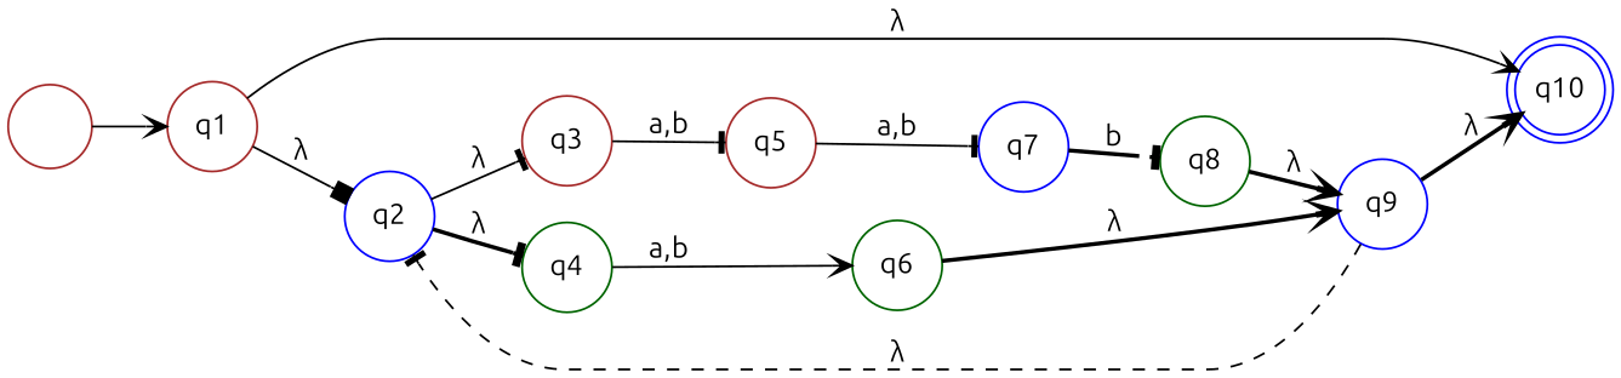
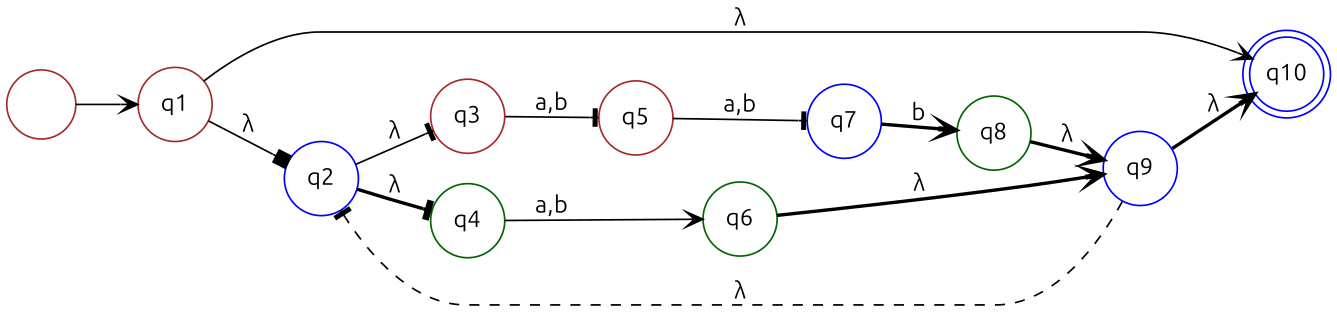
  digraph {
    fontname=Ubuntu
    rankdir=LR
    node [color=blue fontname=Ubuntu margin=0.1 shape=circle]
    edge [arrowhead=vee fontname=Ubuntu style=solid]
    q10 [margin=0 shape=doublecircle]
    " " [color=brown width=0]
    q1 [color=brown]
    q2
    q3 [color=brown]
    q4 [color=darkgreen]
    q5 [color=brown]
    q6 [color=darkgreen]
    q7
    q9
    q8 [color=darkgreen]
    " " -> q1
    q1 -> q10 [label=<&#955;>]
    q1 -> q2 [arrowhead=box label=<&#955;>]
    q2 -> q3 [arrowhead=tee label=<&#955;>]
    q2 -> q4 [arrowhead=tee label=<&#955;> style=bold]
    q3 -> q5 [arrowhead=tee label="a,b"]
    q4 -> q6 [label="a,b"]
    q5 -> q7 [arrowhead=tee label="a,b"]
    q6 -> q9 [label=<&#955;> style=bold]
-   q7 -> q8 [arrowhead=tee label=b style=bold]
+   q7 -> q8 [label=b style=bold]
    q9 -> q10 [label=<&#955;> style=bold]
    q9 -> q2 [arrowhead=tee label=<&#955;> style=dashed]
    q8 -> q9 [label=<&#955;> style=bold]
  }
